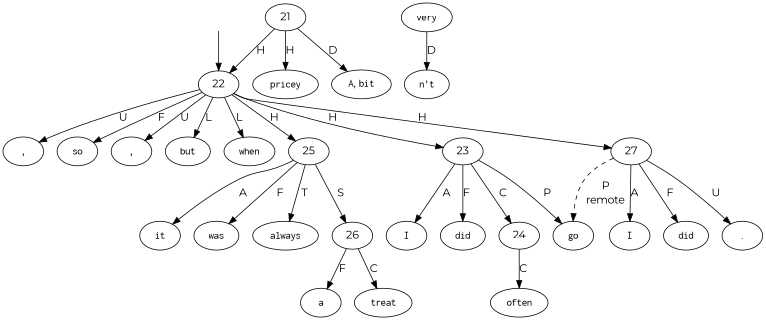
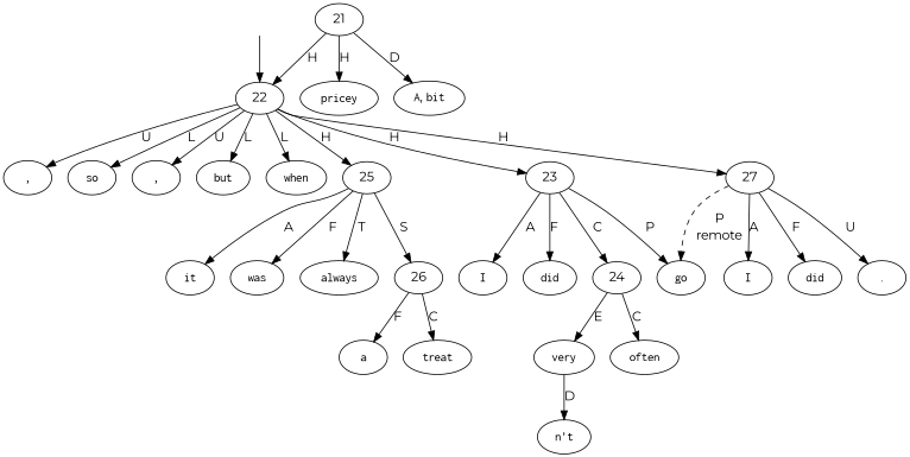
  digraph {
    fontname=Montserrat
    node [fontname=Montserrat shape=oval]
    edge [fontname=Montserrat]
    top [style=invis shape=""]
    22 [shape=""]
    n3 [label=<<table align="center" border="0" cellspacing="0"><tr><td colspan="2"><font face="Courier">,</font></td></tr></table>>]
    n4 [label=<<table align="center" border="0" cellspacing="0"><tr><td colspan="2"><font face="Courier">so</font></td></tr></table>>]
    n5 [label=<<table align="center" border="0" cellspacing="0"><tr><td colspan="2"><font face="Courier">,</font></td></tr></table>>]
    n6 [label=<<table align="center" border="0" cellspacing="0"><tr><td colspan="2"><font face="Courier">but</font></td></tr></table>>]
    n7 [label=<<table align="center" border="0" cellspacing="0"><tr><td colspan="2"><font face="Courier">when</font></td></tr></table>>]
    25 [shape=""]
    23 [shape=""]
    27 [shape=""]
    21 [shape=""]
    n12 [label=<<table align="center" border="0" cellspacing="0"><tr><td colspan="2"><font face="Courier">A</font>,&nbsp;<font face="Courier">bit</font></td></tr></table>>]
    n13 [label=<<table align="center" border="0" cellspacing="0"><tr><td colspan="2"><font face="Courier">pricey</font></td></tr></table>>]
    n14 [label=<<table align="center" border="0" cellspacing="0"><tr><td colspan="2"><font face="Courier">it</font></td></tr></table>>]
    n15 [label=<<table align="center" border="0" cellspacing="0"><tr><td colspan="2"><font face="Courier">was</font></td></tr></table>>]
    n16 [label=<<table align="center" border="0" cellspacing="0"><tr><td colspan="2"><font face="Courier">always</font></td></tr></table>>]
    26 [shape=""]
    n18 [label=<<table align="center" border="0" cellspacing="0"><tr><td colspan="2"><font face="Courier">I</font></td></tr></table>>]
    n19 [label=<<table align="center" border="0" cellspacing="0"><tr><td colspan="2"><font face="Courier">did</font></td></tr></table>>]
    n20 [label=<<table align="center" border="0" cellspacing="0"><tr><td colspan="2"><font face="Courier">go</font></td></tr></table>>]
    24 [shape=""]
    n22 [label=<<table align="center" border="0" cellspacing="0"><tr><td colspan="2"><font face="Courier">I</font></td></tr></table>>]
    n23 [label=<<table align="center" border="0" cellspacing="0"><tr><td colspan="2"><font face="Courier">did</font></td></tr></table>>]
    n24 [label=<<table align="center" border="0" cellspacing="0"><tr><td colspan="2"><font face="Courier">.</font></td></tr></table>>]
    n25 [label=<<table align="center" border="0" cellspacing="0"><tr><td colspan="2"><font face="Courier">n&#x27;t</font></td></tr></table>>]
    n26 [label=<<table align="center" border="0" cellspacing="0"><tr><td colspan="2"><font face="Courier">very</font></td></tr></table>>]
    n27 [label=<<table align="center" border="0" cellspacing="0"><tr><td colspan="2"><font face="Courier">often</font></td></tr></table>>]
    n28 [label=<<table align="center" border="0" cellspacing="0"><tr><td colspan="2"><font face="Courier">a</font></td></tr></table>>]
    n29 [label=<<table align="center" border="0" cellspacing="0"><tr><td colspan="2"><font face="Courier">treat</font></td></tr></table>>]
    top -> 22
    22 -> n3 [label=U]
-   22 -> n4 [label=F]
+   22 -> n4 [label=L]
    22 -> n5 [label=U]
    22 -> n6 [label=L]
    22 -> n7 [label=L]
    22 -> 25 [label=H]
    22 -> 23 [label=H]
    22 -> 27 [label=H]
    25 -> n14 [label=A]
    25 -> n15 [label=F]
    25 -> n16 [label=T]
    25 -> 26 [label=S]
    23 -> n18 [label=A]
    23 -> n19 [label=F]
    23 -> n20 [label=P]
    23 -> 24 [label=C]
    27 -> n20 [label=<<table align="center" border="0" cellspacing="0"><tr><td colspan="1">P</td></tr><tr><td>remote</td></tr></table>> style=dashed]
    27 -> n22 [label=A]
    27 -> n23 [label=F]
    27 -> n24 [label=U]
    21 -> 22 [label=H]
    21 -> n12 [label=D]
    21 -> n13 [label=H]
    26 -> n28 [label=F]
    26 -> n29 [label=C]
+   24 -> n26 [label=E]
    24 -> n27 [label=C]
    n26 -> n25 [label=D]
  }
